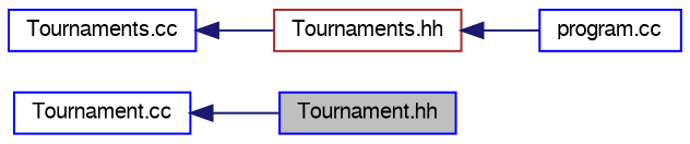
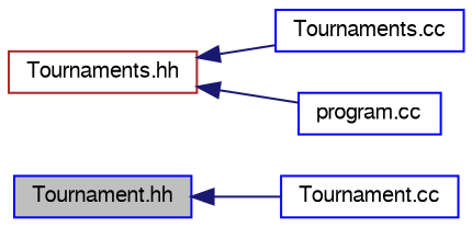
  digraph {
    rankdir=LR
    node [color=blue fillcolor=white fontname=FreeSans fontsize=10 shape=record style=filled]
    edge [color=midnightblue dir=back fontname=FreeSans fontsize=10 labelfontname=FreeSans labelfontsize=10 style=solid]
    n1 [fillcolor=grey75 fontcolor=black height=0.2 label="Tournament.hh" width=0.4]
    n2 [height=0.2 label="Tournament.cc" width=0.4]
    n3 [color=brown height=0.2 label="Tournaments.hh" width=0.4]
    n4 [height=0.2 label="Tournaments.cc" width=0.4]
    n5 [height=0.2 label="program.cc" width=0.4]
-   n2 -> n1
-   n4 -> n3
+   n1 -> n2
+   n3 -> n4
    n3 -> n5
  }
